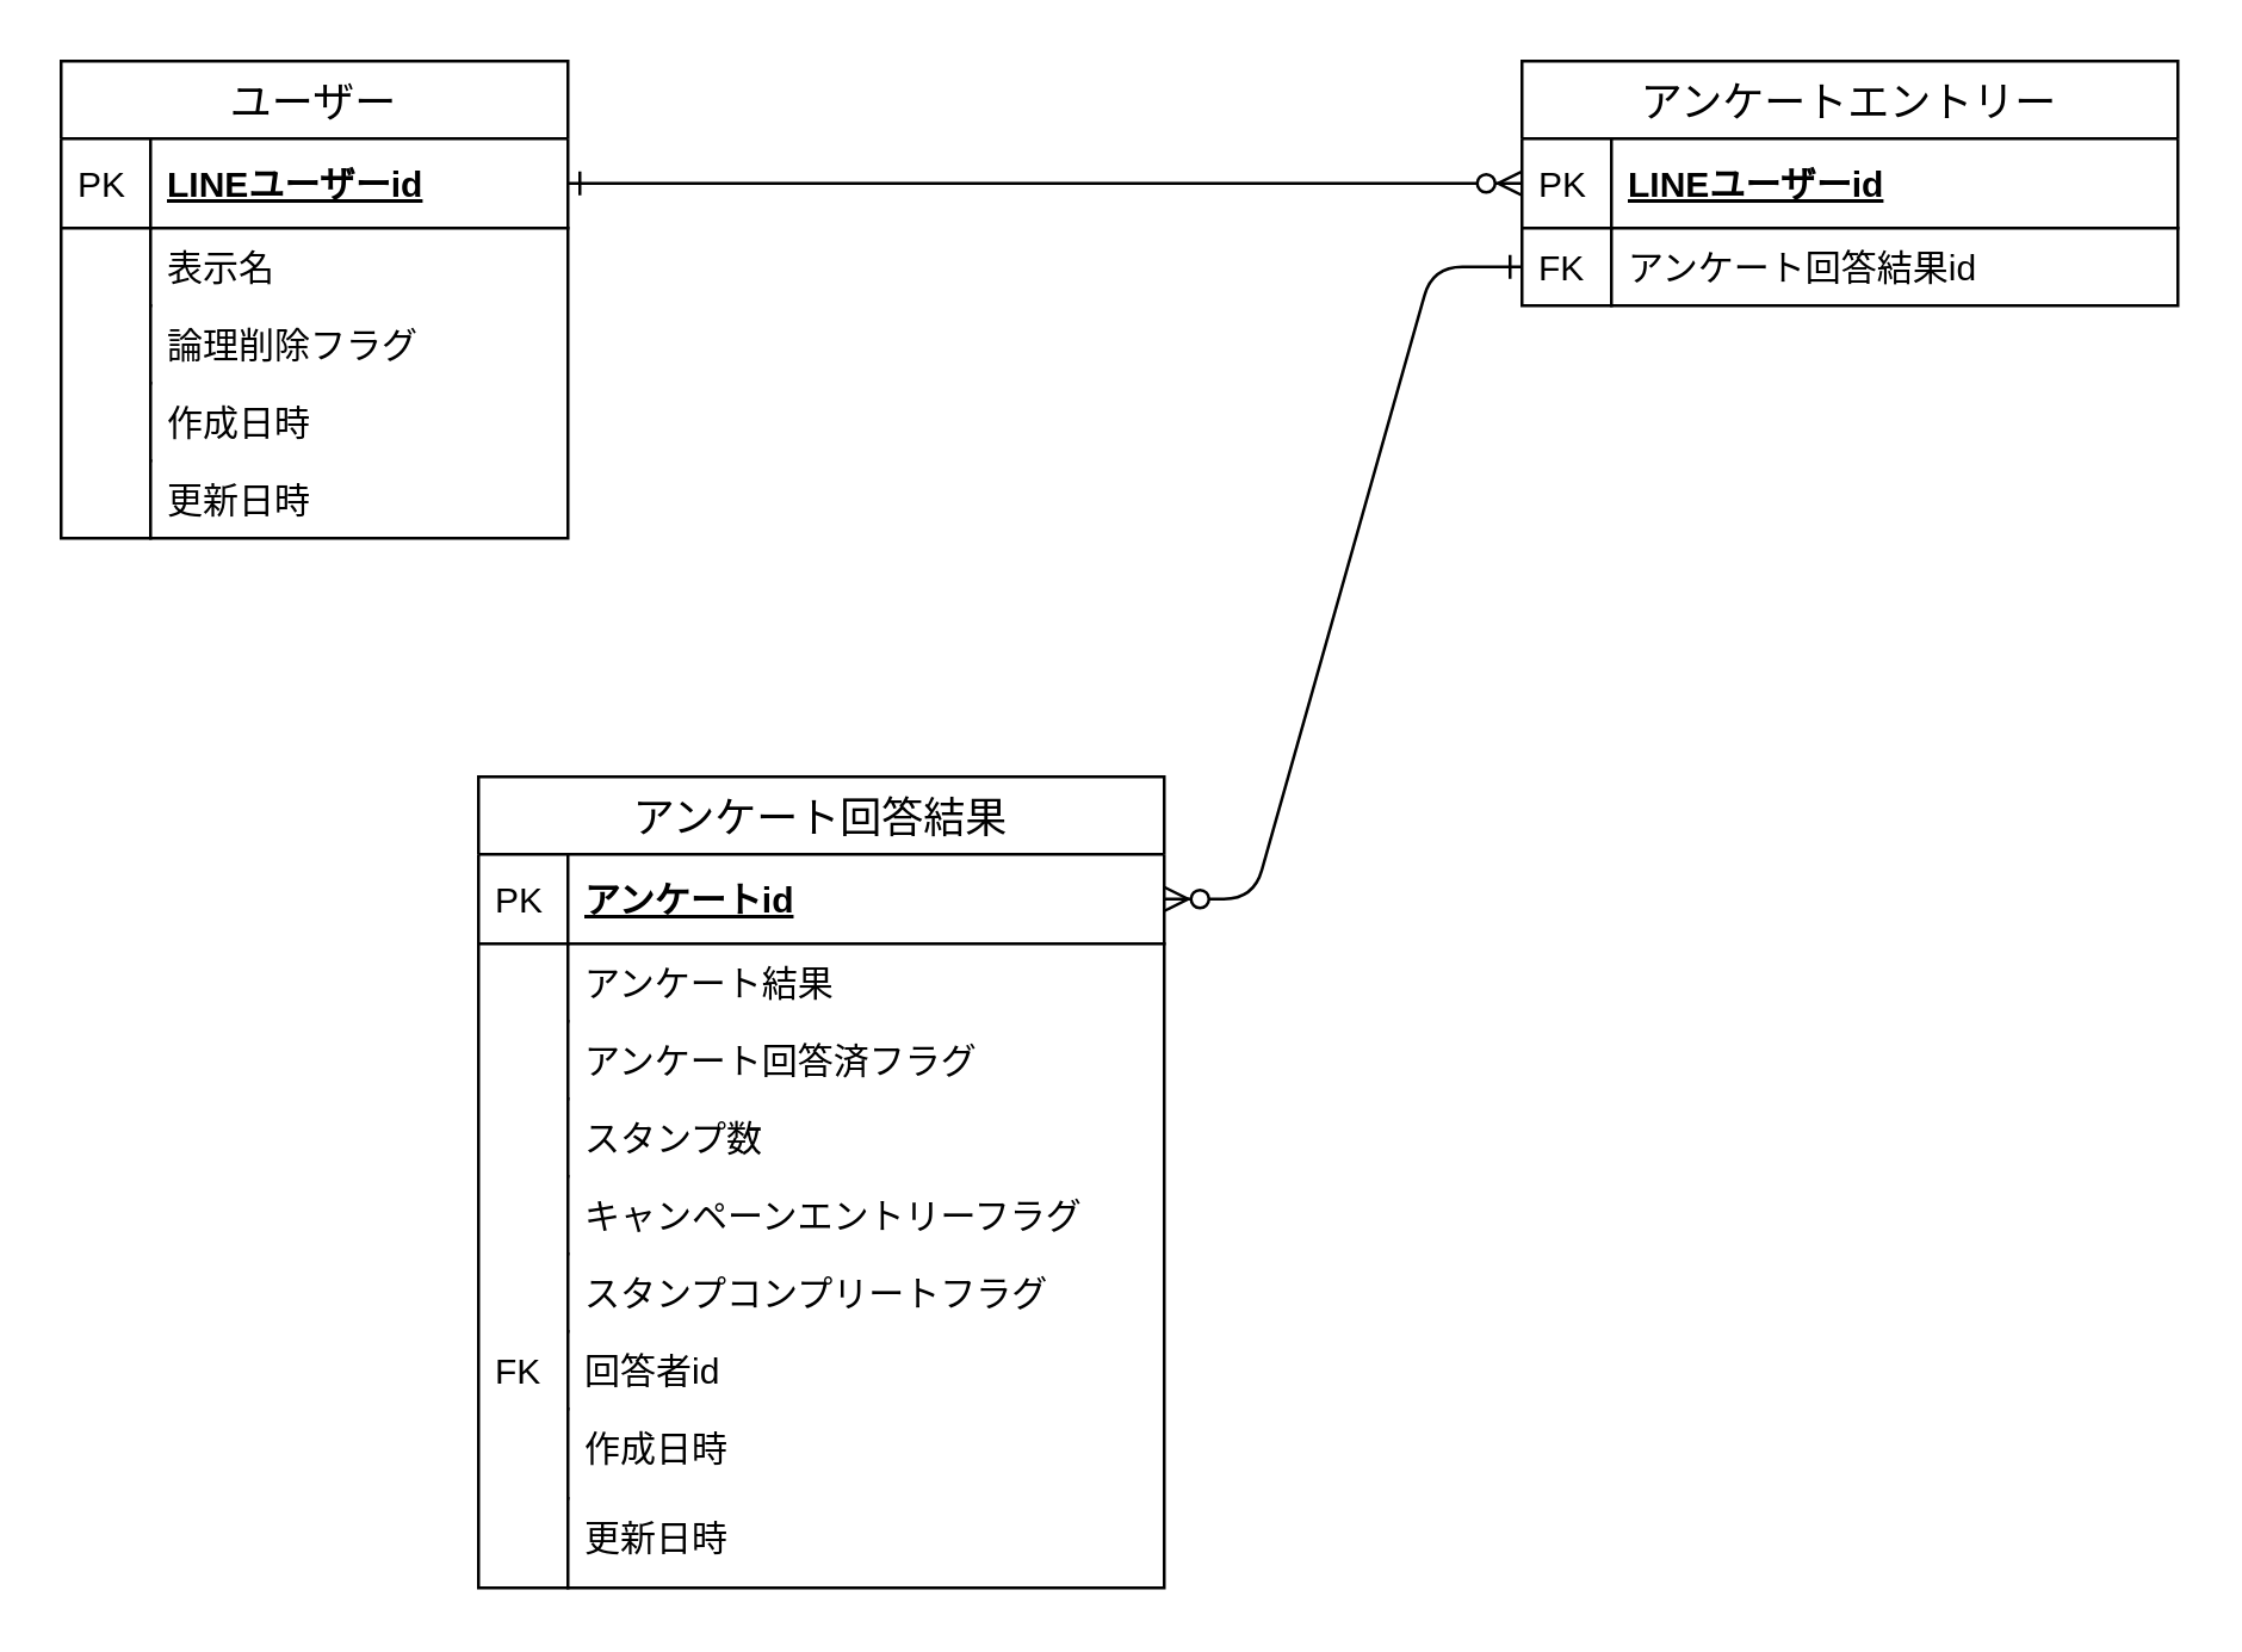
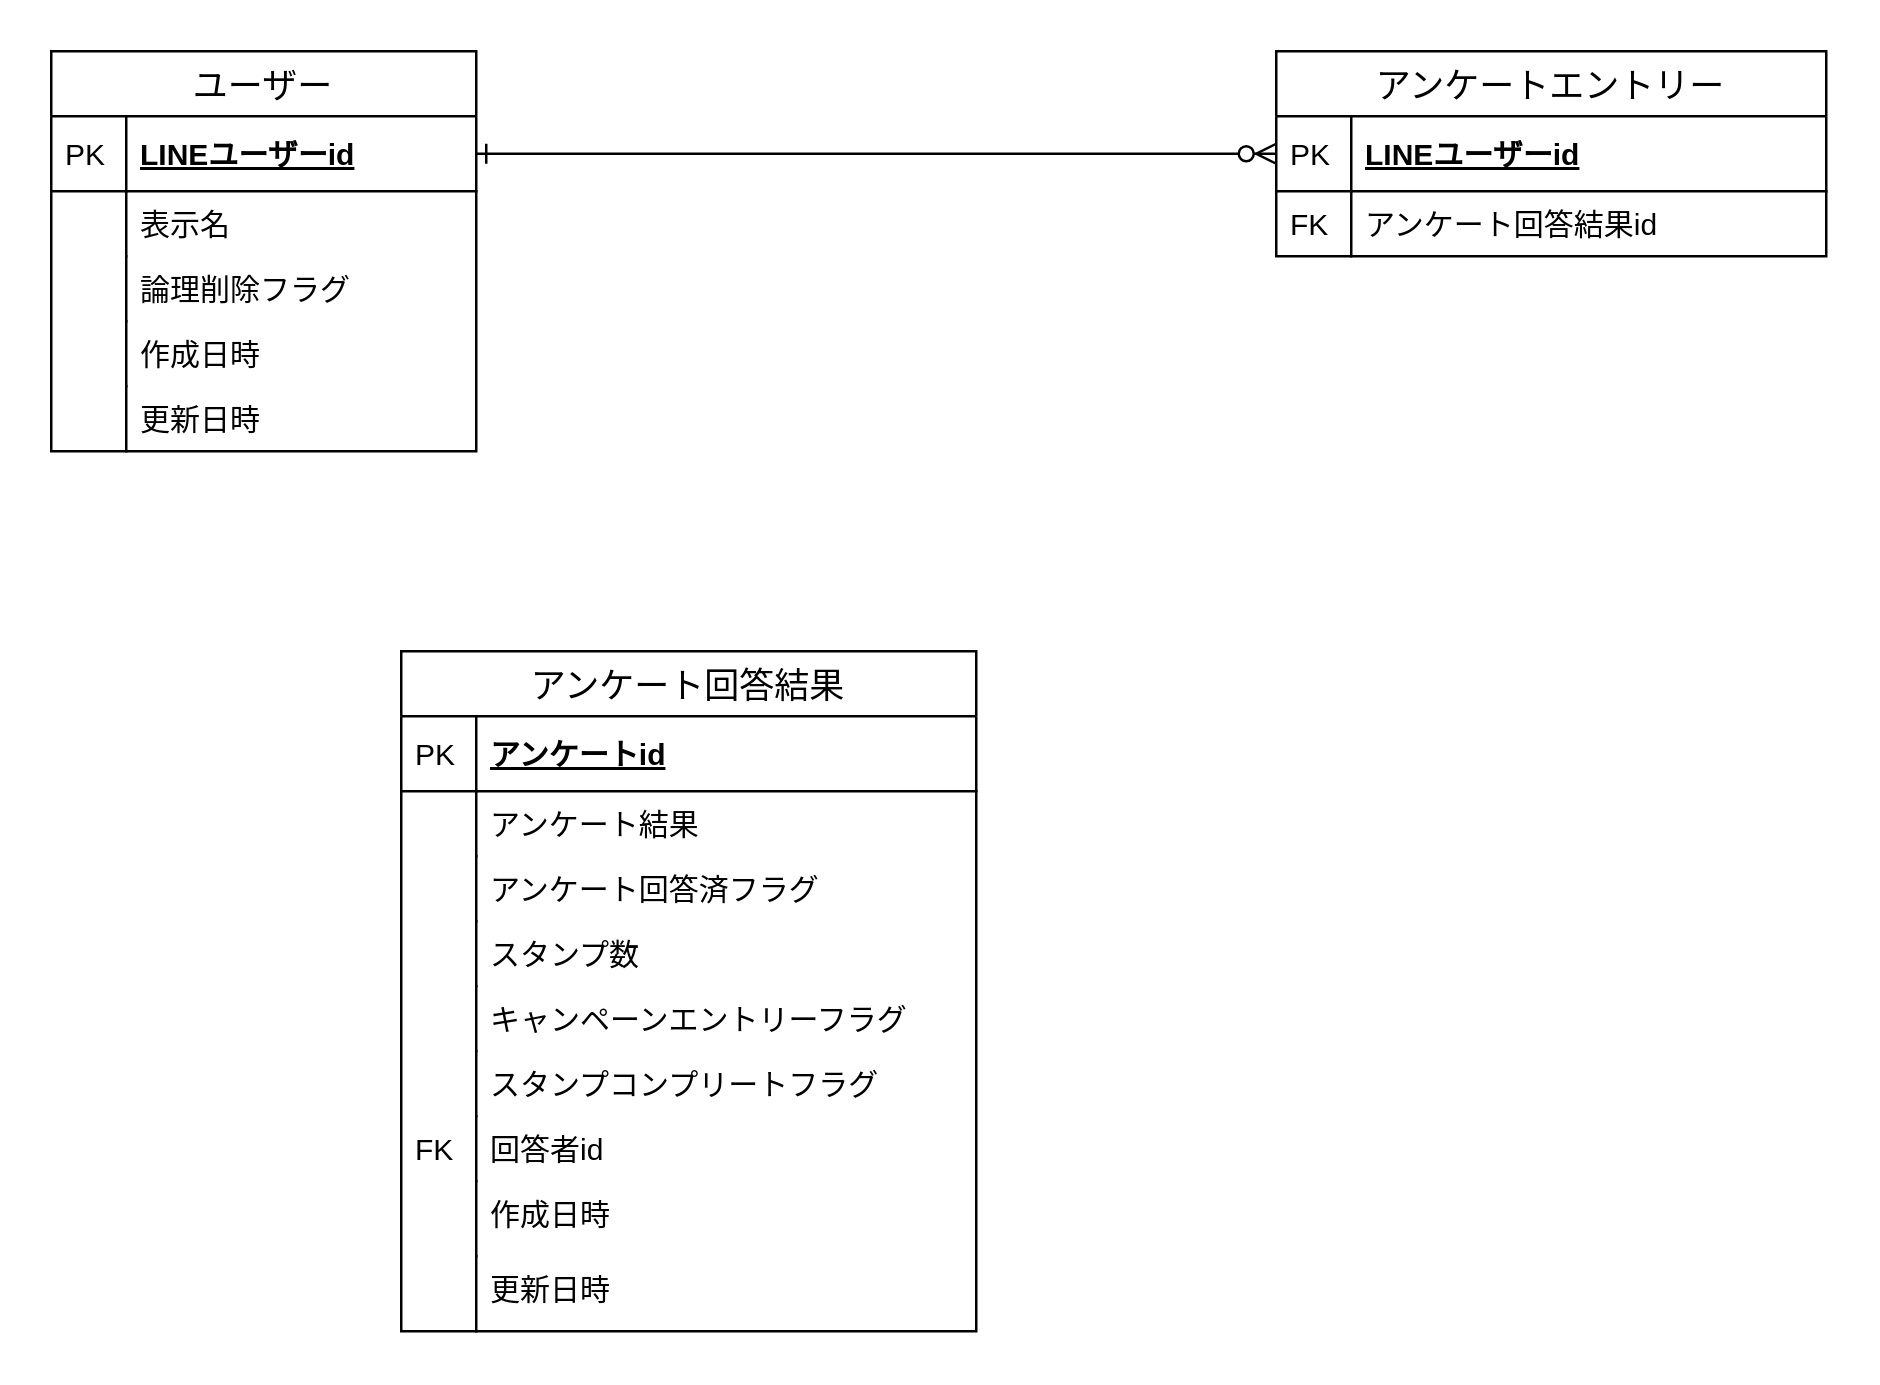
  <mxCell id="0" />
  <mxCell id="1" parent="0" />
  <mxCell id="2" value="ユーザー" style="swimlane;fontStyle=0;childLayout=stackLayout;horizontal=1;startSize=26;horizontalStack=0;resizeParent=1;resizeParentMax=0;resizeLast=0;collapsible=1;marginBottom=0;align=center;fontSize=14;" parent="1" vertex="1"><mxGeometry x="20" y="20" width="170" height="160" as="geometry" /></mxCell>
  <mxCell id="3" value="LINEユーザーid" style="shape=partialRectangle;top=0;left=0;right=0;bottom=1;align=left;verticalAlign=middle;fillColor=none;spacingLeft=34;spacingRight=4;overflow=hidden;rotatable=0;points=[[0,0.5],[1,0.5]];portConstraint=eastwest;dropTarget=0;fontStyle=5;fontSize=12;" parent="2" vertex="1"><mxGeometry y="26" width="170" height="30" as="geometry" /></mxCell>
  <mxCell id="4" value="PK" style="shape=partialRectangle;top=0;left=0;bottom=0;fillColor=none;align=left;verticalAlign=middle;spacingLeft=4;spacingRight=4;overflow=hidden;rotatable=0;points=[];portConstraint=eastwest;part=1;fontSize=12;" parent="3" vertex="1" connectable="0"><mxGeometry width="30" height="30" as="geometry" /></mxCell>
  <mxCell id="5" value="表示名" style="shape=partialRectangle;top=0;left=0;right=0;bottom=0;align=left;verticalAlign=top;fillColor=none;spacingLeft=34;spacingRight=4;overflow=hidden;rotatable=0;points=[[0,0.5],[1,0.5]];portConstraint=eastwest;dropTarget=0;fontSize=12;" parent="2" vertex="1"><mxGeometry y="56" width="170" height="26" as="geometry" /></mxCell>
  <mxCell id="6" value="" style="shape=partialRectangle;top=0;left=0;bottom=0;fillColor=none;align=left;verticalAlign=top;spacingLeft=4;spacingRight=4;overflow=hidden;rotatable=0;points=[];portConstraint=eastwest;part=1;fontSize=12;" parent="5" vertex="1" connectable="0"><mxGeometry width="30" height="26" as="geometry" /></mxCell>
  <mxCell id="7" value="論理削除フラグ" style="shape=partialRectangle;top=0;left=0;right=0;bottom=0;align=left;verticalAlign=top;fillColor=none;spacingLeft=34;spacingRight=4;overflow=hidden;rotatable=0;points=[[0,0.5],[1,0.5]];portConstraint=eastwest;dropTarget=0;fontSize=12;" parent="2" vertex="1"><mxGeometry y="82" width="170" height="26" as="geometry" /></mxCell>
  <mxCell id="8" value="" style="shape=partialRectangle;top=0;left=0;bottom=0;fillColor=none;align=left;verticalAlign=top;spacingLeft=4;spacingRight=4;overflow=hidden;rotatable=0;points=[];portConstraint=eastwest;part=1;fontSize=12;" parent="7" vertex="1" connectable="0"><mxGeometry width="30" height="26" as="geometry" /></mxCell>
  <mxCell id="9" value="作成日時" style="shape=partialRectangle;top=0;left=0;right=0;bottom=0;align=left;verticalAlign=top;fillColor=none;spacingLeft=34;spacingRight=4;overflow=hidden;rotatable=0;points=[[0,0.5],[1,0.5]];portConstraint=eastwest;dropTarget=0;fontSize=12;" parent="2" vertex="1"><mxGeometry y="108" width="170" height="26" as="geometry" /></mxCell>
  <mxCell id="10" value="" style="shape=partialRectangle;top=0;left=0;bottom=0;fillColor=none;align=left;verticalAlign=top;spacingLeft=4;spacingRight=4;overflow=hidden;rotatable=0;points=[];portConstraint=eastwest;part=1;fontSize=12;" parent="9" vertex="1" connectable="0"><mxGeometry width="30" height="26" as="geometry" /></mxCell>
  <mxCell id="11" value="更新日時" style="shape=partialRectangle;top=0;left=0;right=0;bottom=0;align=left;verticalAlign=top;fillColor=none;spacingLeft=34;spacingRight=4;overflow=hidden;rotatable=0;points=[[0,0.5],[1,0.5]];portConstraint=eastwest;dropTarget=0;fontSize=12;" parent="2" vertex="1"><mxGeometry y="134" width="170" height="26" as="geometry" /></mxCell>
  <mxCell id="12" value="" style="shape=partialRectangle;top=0;left=0;bottom=0;fillColor=none;align=left;verticalAlign=top;spacingLeft=4;spacingRight=4;overflow=hidden;rotatable=0;points=[];portConstraint=eastwest;part=1;fontSize=12;" parent="11" vertex="1" connectable="0"><mxGeometry width="30" height="26" as="geometry" /></mxCell>
  <mxCell id="13" value="アンケート回答結果" style="swimlane;fontStyle=0;childLayout=stackLayout;horizontal=1;startSize=26;horizontalStack=0;resizeParent=1;resizeParentMax=0;resizeLast=0;collapsible=1;marginBottom=0;align=center;fontSize=14;" parent="1" vertex="1"><mxGeometry x="160" y="260" width="230" height="272" as="geometry" /></mxCell>
  <mxCell id="14" value="アンケートid" style="shape=partialRectangle;top=0;left=0;right=0;bottom=1;align=left;verticalAlign=middle;fillColor=none;spacingLeft=34;spacingRight=4;overflow=hidden;rotatable=0;points=[[0,0.5],[1,0.5]];portConstraint=eastwest;dropTarget=0;fontStyle=5;fontSize=12;" parent="13" vertex="1"><mxGeometry y="26" width="230" height="30" as="geometry" /></mxCell>
  <mxCell id="15" value="PK" style="shape=partialRectangle;top=0;left=0;bottom=0;fillColor=none;align=left;verticalAlign=middle;spacingLeft=4;spacingRight=4;overflow=hidden;rotatable=0;points=[];portConstraint=eastwest;part=1;fontSize=12;" parent="14" vertex="1" connectable="0"><mxGeometry width="30" height="30" as="geometry" /></mxCell>
  <mxCell id="16" value="アンケート結果　" style="shape=partialRectangle;top=0;left=0;right=0;bottom=0;align=left;verticalAlign=top;fillColor=none;spacingLeft=34;spacingRight=4;overflow=hidden;rotatable=0;points=[[0,0.5],[1,0.5]];portConstraint=eastwest;dropTarget=0;fontSize=12;" parent="13" vertex="1"><mxGeometry y="56" width="230" height="26" as="geometry" /></mxCell>
  <mxCell id="17" value="" style="shape=partialRectangle;top=0;left=0;bottom=0;fillColor=none;align=left;verticalAlign=top;spacingLeft=4;spacingRight=4;overflow=hidden;rotatable=0;points=[];portConstraint=eastwest;part=1;fontSize=12;" parent="16" vertex="1" connectable="0"><mxGeometry width="30" height="26" as="geometry" /></mxCell>
  <mxCell id="18" value="アンケート回答済フラグ&#10;" style="shape=partialRectangle;top=0;left=0;right=0;bottom=0;align=left;verticalAlign=top;fillColor=none;spacingLeft=34;spacingRight=4;overflow=hidden;rotatable=0;points=[[0,0.5],[1,0.5]];portConstraint=eastwest;dropTarget=0;fontSize=12;" parent="13" vertex="1"><mxGeometry y="82" width="230" height="26" as="geometry" /></mxCell>
  <mxCell id="19" value="" style="shape=partialRectangle;top=0;left=0;bottom=0;fillColor=none;align=left;verticalAlign=top;spacingLeft=4;spacingRight=4;overflow=hidden;rotatable=0;points=[];portConstraint=eastwest;part=1;fontSize=12;" parent="18" vertex="1" connectable="0"><mxGeometry width="30" height="26" as="geometry" /></mxCell>
  <mxCell id="20" value="スタンプ数" style="shape=partialRectangle;top=0;left=0;right=0;bottom=0;align=left;verticalAlign=top;fillColor=none;spacingLeft=34;spacingRight=4;overflow=hidden;rotatable=0;points=[[0,0.5],[1,0.5]];portConstraint=eastwest;dropTarget=0;fontSize=12;" parent="13" vertex="1"><mxGeometry y="108" width="230" height="26" as="geometry" /></mxCell>
  <mxCell id="21" value="" style="shape=partialRectangle;top=0;left=0;bottom=0;fillColor=none;align=left;verticalAlign=top;spacingLeft=4;spacingRight=4;overflow=hidden;rotatable=0;points=[];portConstraint=eastwest;part=1;fontSize=12;" parent="20" vertex="1" connectable="0"><mxGeometry width="30" height="26" as="geometry" /></mxCell>
  <mxCell id="22" value="キャンペーンエントリーフラグ" style="shape=partialRectangle;top=0;left=0;right=0;bottom=0;align=left;verticalAlign=top;fillColor=none;spacingLeft=34;spacingRight=4;overflow=hidden;rotatable=0;points=[[0,0.5],[1,0.5]];portConstraint=eastwest;dropTarget=0;fontSize=12;" parent="13" vertex="1"><mxGeometry y="134" width="230" height="26" as="geometry" /></mxCell>
  <mxCell id="23" value="" style="shape=partialRectangle;top=0;left=0;bottom=0;fillColor=none;align=left;verticalAlign=top;spacingLeft=4;spacingRight=4;overflow=hidden;rotatable=0;points=[];portConstraint=eastwest;part=1;fontSize=12;" parent="22" vertex="1" connectable="0"><mxGeometry width="30" height="26" as="geometry" /></mxCell>
  <mxCell id="24" value="スタンプコンプリートフラグ" style="shape=partialRectangle;top=0;left=0;right=0;bottom=0;align=left;verticalAlign=top;fillColor=none;spacingLeft=34;spacingRight=4;overflow=hidden;rotatable=0;points=[[0,0.5],[1,0.5]];portConstraint=eastwest;dropTarget=0;fontSize=12;" parent="13" vertex="1"><mxGeometry y="160" width="230" height="26" as="geometry" /></mxCell>
  <mxCell id="25" value="" style="shape=partialRectangle;top=0;left=0;bottom=0;fillColor=none;align=left;verticalAlign=top;spacingLeft=4;spacingRight=4;overflow=hidden;rotatable=0;points=[];portConstraint=eastwest;part=1;fontSize=12;" parent="24" vertex="1" connectable="0"><mxGeometry width="30" height="26" as="geometry" /></mxCell>
  <mxCell id="26" value="回答者id&#10;" style="shape=partialRectangle;top=0;left=0;right=0;bottom=0;align=left;verticalAlign=top;fillColor=none;spacingLeft=34;spacingRight=4;overflow=hidden;rotatable=0;points=[[0,0.5],[1,0.5]];portConstraint=eastwest;dropTarget=0;fontSize=12;" parent="13" vertex="1"><mxGeometry y="186" width="230" height="26" as="geometry" /></mxCell>
  <mxCell id="27" value="FK" style="shape=partialRectangle;top=0;left=0;bottom=0;fillColor=none;align=left;verticalAlign=top;spacingLeft=4;spacingRight=4;overflow=hidden;rotatable=0;points=[];portConstraint=eastwest;part=1;fontSize=12;" parent="26" vertex="1" connectable="0"><mxGeometry width="30" height="26" as="geometry" /></mxCell>
  <mxCell id="28" value="作成日時" style="shape=partialRectangle;top=0;left=0;right=0;bottom=0;align=left;verticalAlign=top;fillColor=none;spacingLeft=34;spacingRight=4;overflow=hidden;rotatable=0;points=[[0,0.5],[1,0.5]];portConstraint=eastwest;dropTarget=0;fontSize=12;" parent="13" vertex="1"><mxGeometry y="212" width="230" height="30" as="geometry" /></mxCell>
  <mxCell id="29" value="" style="shape=partialRectangle;top=0;left=0;bottom=0;fillColor=none;align=left;verticalAlign=top;spacingLeft=4;spacingRight=4;overflow=hidden;rotatable=0;points=[];portConstraint=eastwest;part=1;fontSize=12;" parent="28" vertex="1" connectable="0"><mxGeometry width="30" height="30.0" as="geometry" /></mxCell>
  <mxCell id="30" value="更新日時" style="shape=partialRectangle;top=0;left=0;right=0;bottom=0;align=left;verticalAlign=top;fillColor=none;spacingLeft=34;spacingRight=4;overflow=hidden;rotatable=0;points=[[0,0.5],[1,0.5]];portConstraint=eastwest;dropTarget=0;fontSize=12;" parent="13" vertex="1"><mxGeometry y="242" width="230" height="30" as="geometry" /></mxCell>
  <mxCell id="31" value="" style="shape=partialRectangle;top=0;left=0;bottom=0;fillColor=none;align=left;verticalAlign=top;spacingLeft=4;spacingRight=4;overflow=hidden;rotatable=0;points=[];portConstraint=eastwest;part=1;fontSize=12;" parent="30" vertex="1" connectable="0"><mxGeometry width="30" height="30.0" as="geometry" /></mxCell>
  <mxCell id="32" value="アンケートエントリー" style="swimlane;fontStyle=0;childLayout=stackLayout;horizontal=1;startSize=26;horizontalStack=0;resizeParent=1;resizeParentMax=0;resizeLast=0;collapsible=1;marginBottom=0;align=center;fontSize=14;" parent="1" vertex="1"><mxGeometry x="510" y="20" width="220" height="82" as="geometry" /></mxCell>
  <mxCell id="33" value="LINEユーザーid" style="shape=partialRectangle;top=0;left=0;right=0;bottom=1;align=left;verticalAlign=middle;fillColor=none;spacingLeft=34;spacingRight=4;overflow=hidden;rotatable=0;points=[[0,0.5],[1,0.5]];portConstraint=eastwest;dropTarget=0;fontStyle=5;fontSize=12;" parent="32" vertex="1"><mxGeometry y="26" width="220" height="30" as="geometry" /></mxCell>
  <mxCell id="34" value="PK" style="shape=partialRectangle;top=0;left=0;bottom=0;fillColor=none;align=left;verticalAlign=middle;spacingLeft=4;spacingRight=4;overflow=hidden;rotatable=0;points=[];portConstraint=eastwest;part=1;fontSize=12;" parent="33" vertex="1" connectable="0"><mxGeometry width="30" height="30" as="geometry" /></mxCell>
  <mxCell id="35" value="アンケート回答結果id" style="shape=partialRectangle;top=0;left=0;right=0;bottom=0;align=left;verticalAlign=top;fillColor=none;spacingLeft=34;spacingRight=4;overflow=hidden;rotatable=0;points=[[0,0.5],[1,0.5]];portConstraint=eastwest;dropTarget=0;fontSize=12;" parent="32" vertex="1"><mxGeometry y="56" width="220" height="26" as="geometry" /></mxCell>
  <mxCell id="36" value="FK" style="shape=partialRectangle;top=0;left=0;bottom=0;fillColor=none;align=left;verticalAlign=top;spacingLeft=4;spacingRight=4;overflow=hidden;rotatable=0;points=[];portConstraint=eastwest;part=1;fontSize=12;" parent="35" vertex="1" connectable="0"><mxGeometry width="30" height="26" as="geometry" /></mxCell>
  <mxCell id="37" value="" style="edgeStyle=entityRelationEdgeStyle;fontSize=12;html=1;endArrow=ERone;startArrow=ERzeroToMany;endFill=0;startFill=1;entryX=1;entryY=0.5;entryDx=0;entryDy=0;exitX=0;exitY=0.5;exitDx=0;exitDy=0;" edge="1" parent="1" source="33" target="3"><mxGeometry width="100" height="100" relative="1" as="geometry"><mxPoint x="400" y="358" as="sourcePoint" /><mxPoint x="300" y="200" as="targetPoint" /></mxGeometry></mxCell>
- <mxCell id="38" value="" style="edgeStyle=entityRelationEdgeStyle;fontSize=12;html=1;endArrow=ERone;startArrow=ERzeroToMany;endFill=0;startFill=1;entryX=0;entryY=0.5;entryDx=0;entryDy=0;exitX=1;exitY=0.5;exitDx=0;exitDy=0;" edge="1" parent="1" source="14" target="35"><mxGeometry width="100" height="100" relative="1" as="geometry"><mxPoint x="370" y="370" as="sourcePoint" /><mxPoint x="290" y="540" as="targetPoint" /></mxGeometry></mxCell>
